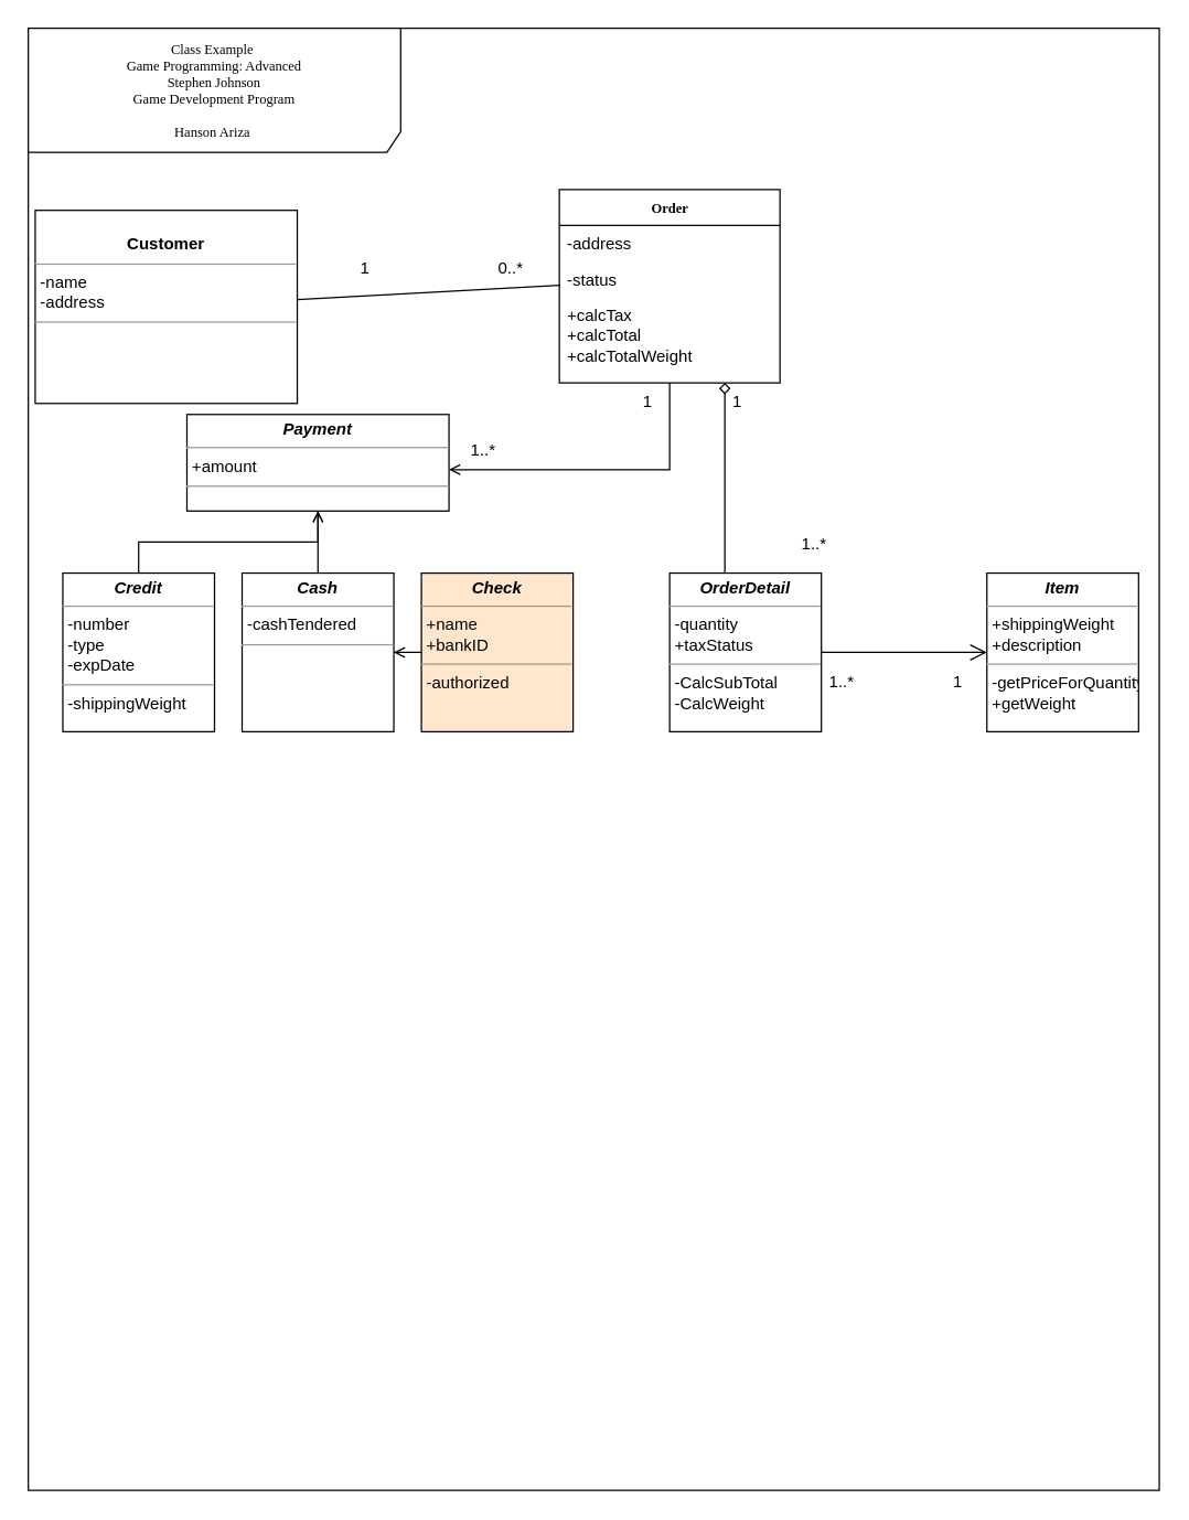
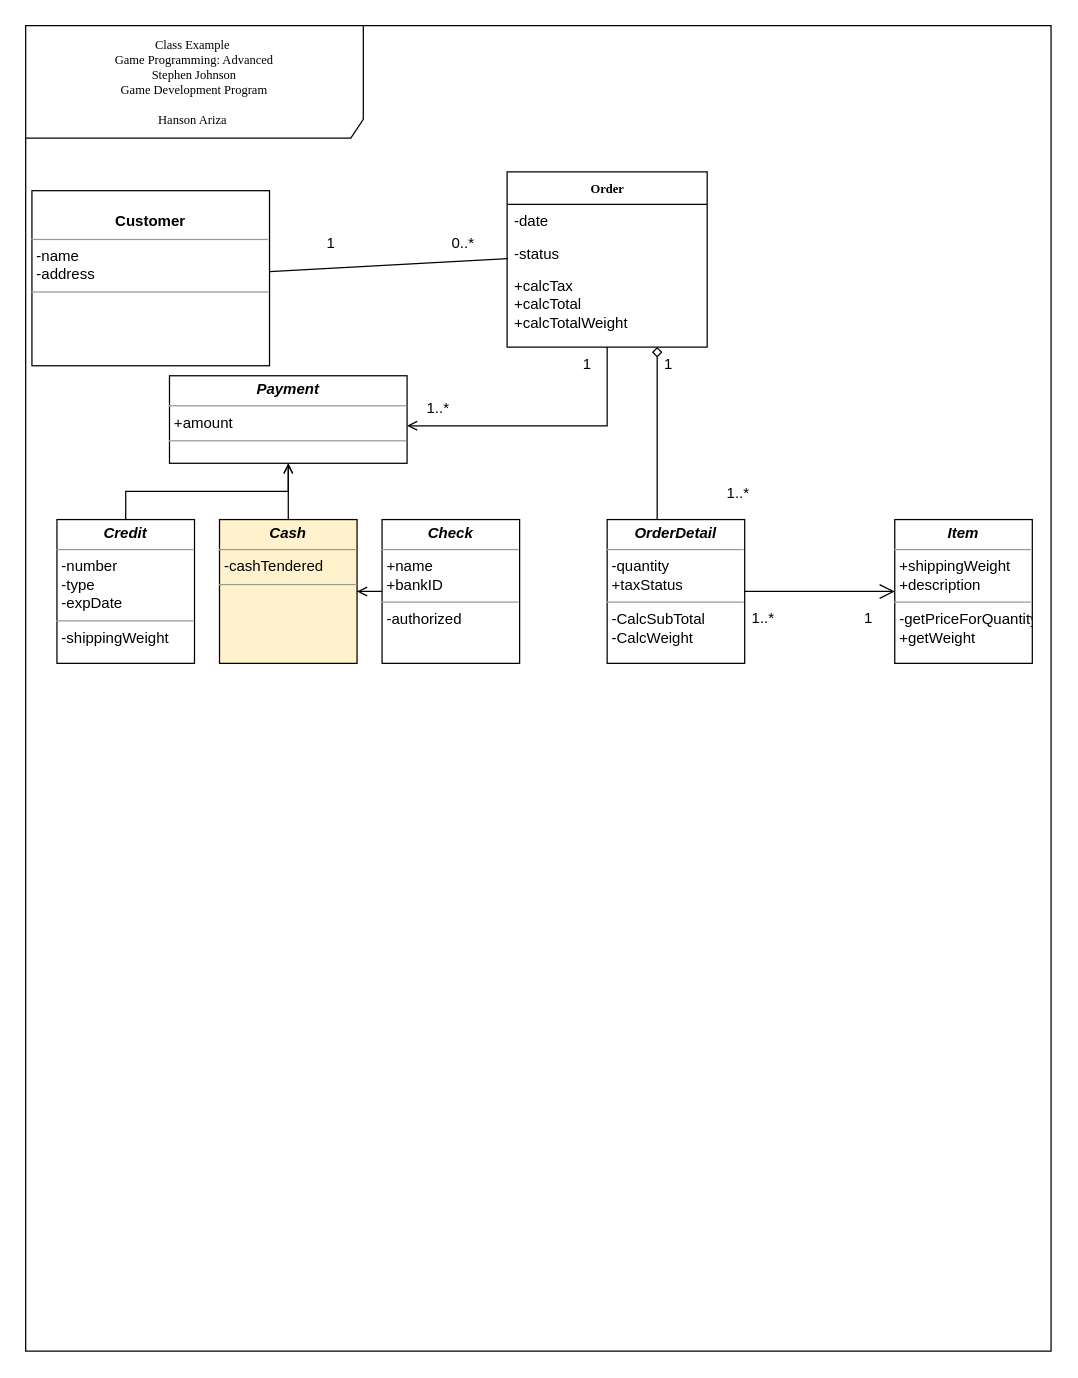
  <mxCell id="0" />
  <mxCell id="1" parent="0" />
  <mxCell id="2" value="Class Example&amp;nbsp;&lt;div&gt;Game Programming: Advanced&lt;/div&gt;&lt;div&gt;Stephen Johnson&lt;/div&gt;&lt;div&gt;Game Development Program&lt;/div&gt;&lt;div&gt;&lt;br&gt;&lt;/div&gt;&lt;div&gt;Hanson Ariza&amp;nbsp;&lt;/div&gt;" style="shape=umlFrame;whiteSpace=wrap;html=1;rounded=0;shadow=0;comic=0;labelBackgroundColor=none;strokeWidth=1;fontFamily=Verdana;fontSize=10;align=center;width=270;height=90;" parent="1" vertex="1"><mxGeometry x="20" y="20" width="820" height="1060" as="geometry" /></mxCell>
  <mxCell id="3" style="edgeStyle=orthogonalEdgeStyle;rounded=0;orthogonalLoop=1;jettySize=auto;html=1;endArrow=open;endFill=0;" parent="1" source="5" target="12" edge="1"><mxGeometry relative="1" as="geometry"><Array as="points"><mxPoint x="485" y="340" /></Array></mxGeometry></mxCell>
  <mxCell id="4" style="edgeStyle=orthogonalEdgeStyle;rounded=0;orthogonalLoop=1;jettySize=auto;html=1;entryX=0.5;entryY=0;entryDx=0;entryDy=0;endArrow=none;endFill=0;startArrow=diamond;startFill=0;exitX=0.75;exitY=1;exitDx=0;exitDy=0;" parent="1" source="5" edge="1"><mxGeometry relative="1" as="geometry"><mxPoint x="512.24" y="300" as="sourcePoint" /><mxPoint x="567.24" y="438" as="targetPoint" /><Array as="points"><mxPoint x="525" y="438" /></Array></mxGeometry></mxCell>
  <mxCell id="5" value="&lt;b&gt;Order&lt;/b&gt;" style="swimlane;html=1;fontStyle=0;childLayout=stackLayout;horizontal=1;startSize=26;fillColor=none;horizontalStack=0;resizeParent=1;resizeLast=0;collapsible=1;marginBottom=0;swimlaneFillColor=#ffffff;rounded=0;shadow=0;comic=0;labelBackgroundColor=none;strokeWidth=1;fontFamily=Verdana;fontSize=10;align=center;" parent="1" vertex="1"><mxGeometry x="405" y="137" width="160" height="140" as="geometry" /></mxCell>
- <mxCell id="6" value="-address" style="text;html=1;strokeColor=none;fillColor=none;align=left;verticalAlign=top;spacingLeft=4;spacingRight=4;whiteSpace=wrap;overflow=hidden;rotatable=0;points=[[0,0.5],[1,0.5]];portConstraint=eastwest;" parent="5" vertex="1"><mxGeometry y="26" width="160" height="26" as="geometry" /></mxCell>
+ <mxCell id="6" value="-date" style="text;html=1;strokeColor=none;fillColor=none;align=left;verticalAlign=top;spacingLeft=4;spacingRight=4;whiteSpace=wrap;overflow=hidden;rotatable=0;points=[[0,0.5],[1,0.5]];portConstraint=eastwest;" parent="5" vertex="1"><mxGeometry y="26" width="160" height="26" as="geometry" /></mxCell>
  <mxCell id="7" value="-status" style="text;html=1;strokeColor=none;fillColor=none;align=left;verticalAlign=top;spacingLeft=4;spacingRight=4;whiteSpace=wrap;overflow=hidden;rotatable=0;points=[[0,0.5],[1,0.5]];portConstraint=eastwest;" parent="5" vertex="1"><mxGeometry y="52" width="160" height="26" as="geometry" /></mxCell>
  <mxCell id="8" value="+calcTax&lt;div&gt;+calcTotal&lt;/div&gt;&lt;div&gt;+calcTotalWeight&lt;/div&gt;" style="text;html=1;strokeColor=none;fillColor=none;align=left;verticalAlign=top;spacingLeft=4;spacingRight=4;whiteSpace=wrap;overflow=hidden;rotatable=0;points=[[0,0.5],[1,0.5]];portConstraint=eastwest;" parent="5" vertex="1"><mxGeometry y="78" width="160" height="52" as="geometry" /></mxCell>
  <mxCell id="9" style="edgeStyle=orthogonalEdgeStyle;rounded=0;html=1;labelBackgroundColor=none;startFill=0;endArrow=open;endFill=0;endSize=10;fontFamily=Verdana;fontSize=10;" parent="1" source="23" target="24" edge="1"><mxGeometry relative="1" as="geometry"><Array as="points" /><mxPoint x="645" y="395" as="sourcePoint" /><mxPoint x="645" y="454.97" as="targetPoint" /></mxGeometry></mxCell>
  <mxCell id="10" style="rounded=0;orthogonalLoop=1;jettySize=auto;html=1;endArrow=none;endFill=0;entryX=0.003;entryY=0.667;entryDx=0;entryDy=0;entryPerimeter=0;" parent="1" source="11" target="7" edge="1"><mxGeometry relative="1" as="geometry" /></mxCell>
  <mxCell id="11" value="&lt;p style=&quot;margin:0px;margin-top:4px;text-align:center;&quot;&gt;&lt;br&gt;&lt;b&gt;Customer&lt;/b&gt;&lt;/p&gt;&lt;hr size=&quot;1&quot;&gt;&lt;p style=&quot;margin:0px;margin-left:4px;&quot;&gt;-name&lt;br&gt;-address&lt;/p&gt;&lt;hr size=&quot;1&quot;&gt;&lt;p style=&quot;margin:0px;margin-left:4px;&quot;&gt;&lt;br&gt;&lt;/p&gt;" style="verticalAlign=top;align=left;overflow=fill;fontSize=12;fontFamily=Helvetica;html=1;rounded=0;shadow=0;comic=0;labelBackgroundColor=none;strokeWidth=1" parent="1" vertex="1"><mxGeometry x="25" y="152" width="190" height="140" as="geometry" /></mxCell>
  <mxCell id="12" value="&lt;p style=&quot;margin:0px;margin-top:4px;text-align:center;&quot;&gt;&lt;b&gt;&lt;i&gt;Payment&lt;/i&gt;&lt;/b&gt;&lt;/p&gt;&lt;hr size=&quot;1&quot;&gt;&lt;p style=&quot;margin:0px;margin-left:4px;&quot;&gt;+amount&lt;/p&gt;&lt;hr size=&quot;1&quot;&gt;&lt;p style=&quot;margin:0px;margin-left:4px;&quot;&gt;&lt;br&gt;&lt;/p&gt;" style="verticalAlign=top;align=left;overflow=fill;fontSize=12;fontFamily=Helvetica;html=1;rounded=0;shadow=0;comic=0;labelBackgroundColor=none;strokeWidth=1" parent="1" vertex="1"><mxGeometry x="135" y="300" width="190" height="70" as="geometry" /></mxCell>
  <mxCell id="13" value="0..*" style="text;html=1;strokeColor=none;fillColor=none;align=left;verticalAlign=top;spacingLeft=4;spacingRight=4;whiteSpace=wrap;overflow=hidden;rotatable=0;points=[[0,0.5],[1,0.5]];portConstraint=eastwest;" parent="1" vertex="1"><mxGeometry x="355" y="180" width="30" height="26" as="geometry" /></mxCell>
  <mxCell id="14" value="1" style="text;html=1;strokeColor=none;fillColor=none;align=left;verticalAlign=top;spacingLeft=4;spacingRight=4;whiteSpace=wrap;overflow=hidden;rotatable=0;points=[[0,0.5],[1,0.5]];portConstraint=eastwest;" parent="1" vertex="1"><mxGeometry x="255" y="180" width="30" height="26" as="geometry" /></mxCell>
  <mxCell id="15" value="1..*" style="text;html=1;strokeColor=none;fillColor=none;align=left;verticalAlign=top;spacingLeft=4;spacingRight=4;whiteSpace=wrap;overflow=hidden;rotatable=0;points=[[0,0.5],[1,0.5]];portConstraint=eastwest;" parent="1" vertex="1"><mxGeometry x="335" y="312" width="30" height="26" as="geometry" /></mxCell>
  <mxCell id="16" value="1" style="text;html=1;strokeColor=none;fillColor=none;align=left;verticalAlign=top;spacingLeft=4;spacingRight=4;whiteSpace=wrap;overflow=hidden;rotatable=0;points=[[0,0.5],[1,0.5]];portConstraint=eastwest;" parent="1" vertex="1"><mxGeometry x="460" y="277" width="30" height="26" as="geometry" /></mxCell>
  <mxCell id="17" style="edgeStyle=orthogonalEdgeStyle;rounded=0;orthogonalLoop=1;jettySize=auto;html=1;endArrow=open;endFill=0;" parent="1" source="18" target="12" edge="1"><mxGeometry relative="1" as="geometry" /></mxCell>
  <mxCell id="18" value="&lt;p style=&quot;margin:0px;margin-top:4px;text-align:center;&quot;&gt;&lt;b&gt;&lt;i&gt;Credit&lt;/i&gt;&lt;/b&gt;&lt;/p&gt;&lt;hr size=&quot;1&quot;&gt;&lt;p style=&quot;margin:0px;margin-left:4px;&quot;&gt;-number&amp;nbsp;&lt;/p&gt;&lt;p style=&quot;margin:0px;margin-left:4px;&quot;&gt;-type&amp;nbsp;&lt;/p&gt;&lt;p style=&quot;margin:0px;margin-left:4px;&quot;&gt;-expDate&lt;/p&gt;&lt;hr size=&quot;1&quot;&gt;&lt;p style=&quot;margin:0px;margin-left:4px;&quot;&gt;-shippingWeight&lt;/p&gt;" style="verticalAlign=top;align=left;overflow=fill;fontSize=12;fontFamily=Helvetica;html=1;rounded=0;shadow=0;comic=0;labelBackgroundColor=none;strokeWidth=1" parent="1" vertex="1"><mxGeometry x="45" y="415" width="110" height="115" as="geometry" /></mxCell>
  <mxCell id="19" style="edgeStyle=orthogonalEdgeStyle;rounded=0;orthogonalLoop=1;jettySize=auto;html=1;endArrow=open;endFill=0;" parent="1" source="20" target="12" edge="1"><mxGeometry relative="1" as="geometry" /></mxCell>
- <mxCell id="20" value="&lt;p style=&quot;margin:0px;margin-top:4px;text-align:center;&quot;&gt;&lt;b&gt;&lt;i&gt;Cash&lt;/i&gt;&lt;/b&gt;&lt;/p&gt;&lt;hr size=&quot;1&quot;&gt;&lt;p style=&quot;margin:0px;margin-left:4px;&quot;&gt;-cashTendered&lt;br&gt;&lt;/p&gt;&lt;hr size=&quot;1&quot;&gt;&lt;p style=&quot;margin:0px;margin-left:4px;&quot;&gt;&lt;br&gt;&lt;/p&gt;" style="verticalAlign=top;align=left;overflow=fill;fontSize=12;fontFamily=Helvetica;html=1;rounded=0;shadow=0;comic=0;labelBackgroundColor=none;strokeWidth=1" parent="1" vertex="1"><mxGeometry x="175" y="415" width="110" height="115" as="geometry" /></mxCell>
+ <mxCell id="20" value="&lt;p style=&quot;margin:0px;margin-top:4px;text-align:center;&quot;&gt;&lt;b&gt;&lt;i&gt;Cash&lt;/i&gt;&lt;/b&gt;&lt;/p&gt;&lt;hr size=&quot;1&quot;&gt;&lt;p style=&quot;margin:0px;margin-left:4px;&quot;&gt;-cashTendered&lt;br&gt;&lt;/p&gt;&lt;hr size=&quot;1&quot;&gt;&lt;p style=&quot;margin:0px;margin-left:4px;&quot;&gt;&lt;br&gt;&lt;/p&gt;" style="verticalAlign=top;align=left;overflow=fill;fontSize=12;fontFamily=Helvetica;html=1;rounded=0;shadow=0;comic=0;labelBackgroundColor=none;strokeWidth=1;fillColor=#fff2cc;" parent="1" vertex="1"><mxGeometry x="175" y="415" width="110" height="115" as="geometry" /></mxCell>
  <mxCell id="21" style="edgeStyle=orthogonalEdgeStyle;rounded=0;orthogonalLoop=1;jettySize=auto;html=1;endArrow=open;endFill=0;" parent="1" source="22" target="20" edge="1"><mxGeometry relative="1" as="geometry" /></mxCell>
- <mxCell id="22" value="&lt;p style=&quot;margin:0px;margin-top:4px;text-align:center;&quot;&gt;&lt;b&gt;&lt;i&gt;Check&lt;/i&gt;&lt;/b&gt;&lt;/p&gt;&lt;hr size=&quot;1&quot;&gt;&lt;p style=&quot;margin:0px;margin-left:4px;&quot;&gt;+name&lt;br&gt;&lt;/p&gt;&lt;p style=&quot;margin:0px;margin-left:4px;&quot;&gt;+bankID&lt;/p&gt;&lt;hr size=&quot;1&quot;&gt;&lt;p style=&quot;margin:0px;margin-left:4px;&quot;&gt;-authorized&lt;/p&gt;" style="verticalAlign=top;align=left;overflow=fill;fontSize=12;fontFamily=Helvetica;html=1;rounded=0;shadow=0;comic=0;labelBackgroundColor=none;strokeWidth=1;fillColor=#ffe6cc;" parent="1" vertex="1"><mxGeometry x="305" y="415" width="110" height="115" as="geometry" /></mxCell>
+ <mxCell id="22" value="&lt;p style=&quot;margin:0px;margin-top:4px;text-align:center;&quot;&gt;&lt;b&gt;&lt;i&gt;Check&lt;/i&gt;&lt;/b&gt;&lt;/p&gt;&lt;hr size=&quot;1&quot;&gt;&lt;p style=&quot;margin:0px;margin-left:4px;&quot;&gt;+name&lt;br&gt;&lt;/p&gt;&lt;p style=&quot;margin:0px;margin-left:4px;&quot;&gt;+bankID&lt;/p&gt;&lt;hr size=&quot;1&quot;&gt;&lt;p style=&quot;margin:0px;margin-left:4px;&quot;&gt;-authorized&lt;/p&gt;" style="verticalAlign=top;align=left;overflow=fill;fontSize=12;fontFamily=Helvetica;html=1;rounded=0;shadow=0;comic=0;labelBackgroundColor=none;strokeWidth=1" parent="1" vertex="1"><mxGeometry x="305" y="415" width="110" height="115" as="geometry" /></mxCell>
  <mxCell id="23" value="&lt;p style=&quot;margin:0px;margin-top:4px;text-align:center;&quot;&gt;&lt;b&gt;&lt;i&gt;OrderDetail&lt;/i&gt;&lt;/b&gt;&lt;/p&gt;&lt;hr size=&quot;1&quot;&gt;&lt;p style=&quot;margin:0px;margin-left:4px;&quot;&gt;-quantity&lt;/p&gt;&lt;p style=&quot;margin:0px;margin-left:4px;&quot;&gt;+taxStatus&lt;/p&gt;&lt;hr size=&quot;1&quot;&gt;&lt;p style=&quot;margin:0px;margin-left:4px;&quot;&gt;-CalcSubTotal&lt;/p&gt;&lt;p style=&quot;margin:0px;margin-left:4px;&quot;&gt;-CalcWeight&lt;/p&gt;" style="verticalAlign=top;align=left;overflow=fill;fontSize=12;fontFamily=Helvetica;html=1;rounded=0;shadow=0;comic=0;labelBackgroundColor=none;strokeWidth=1" parent="1" vertex="1"><mxGeometry x="485" y="415" width="110" height="115" as="geometry" /></mxCell>
  <mxCell id="24" value="&lt;p style=&quot;margin:0px;margin-top:4px;text-align:center;&quot;&gt;&lt;b&gt;&lt;i&gt;Item&lt;/i&gt;&lt;/b&gt;&lt;/p&gt;&lt;hr size=&quot;1&quot;&gt;&lt;p style=&quot;margin:0px;margin-left:4px;&quot;&gt;+shippingWeight&lt;br&gt;&lt;/p&gt;&lt;p style=&quot;margin:0px;margin-left:4px;&quot;&gt;+description&lt;/p&gt;&lt;hr size=&quot;1&quot;&gt;&lt;p style=&quot;margin:0px;margin-left:4px;&quot;&gt;-getPriceForQuantity&lt;/p&gt;&lt;p style=&quot;margin:0px;margin-left:4px;&quot;&gt;+getWeight&lt;/p&gt;" style="verticalAlign=top;align=left;overflow=fill;fontSize=12;fontFamily=Helvetica;html=1;rounded=0;shadow=0;comic=0;labelBackgroundColor=none;strokeWidth=1" parent="1" vertex="1"><mxGeometry x="715" y="415" width="110" height="115" as="geometry" /></mxCell>
  <mxCell id="25" value="1" style="text;html=1;strokeColor=none;fillColor=none;align=left;verticalAlign=top;spacingLeft=4;spacingRight=4;whiteSpace=wrap;overflow=hidden;rotatable=0;points=[[0,0.5],[1,0.5]];portConstraint=eastwest;" parent="1" vertex="1"><mxGeometry x="525" y="277" width="30" height="26" as="geometry" /></mxCell>
  <mxCell id="26" value="1..*" style="text;html=1;strokeColor=none;fillColor=none;align=left;verticalAlign=top;spacingLeft=4;spacingRight=4;whiteSpace=wrap;overflow=hidden;rotatable=0;points=[[0,0.5],[1,0.5]];portConstraint=eastwest;" parent="1" vertex="1"><mxGeometry x="575" y="380" width="30" height="26" as="geometry" /></mxCell>
  <mxCell id="27" value="1..*" style="text;html=1;strokeColor=none;fillColor=none;align=left;verticalAlign=top;spacingLeft=4;spacingRight=4;whiteSpace=wrap;overflow=hidden;rotatable=0;points=[[0,0.5],[1,0.5]];portConstraint=eastwest;" parent="1" vertex="1"><mxGeometry x="595" y="480" width="30" height="26" as="geometry" /></mxCell>
  <mxCell id="28" value="1" style="text;html=1;strokeColor=none;fillColor=none;align=left;verticalAlign=top;spacingLeft=4;spacingRight=4;whiteSpace=wrap;overflow=hidden;rotatable=0;points=[[0,0.5],[1,0.5]];portConstraint=eastwest;" parent="1" vertex="1"><mxGeometry x="685" y="480" width="30" height="26" as="geometry" /></mxCell>
